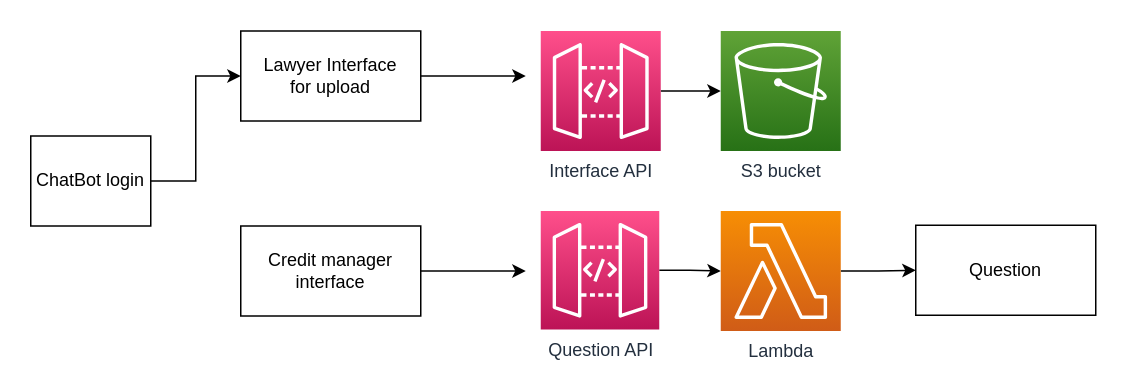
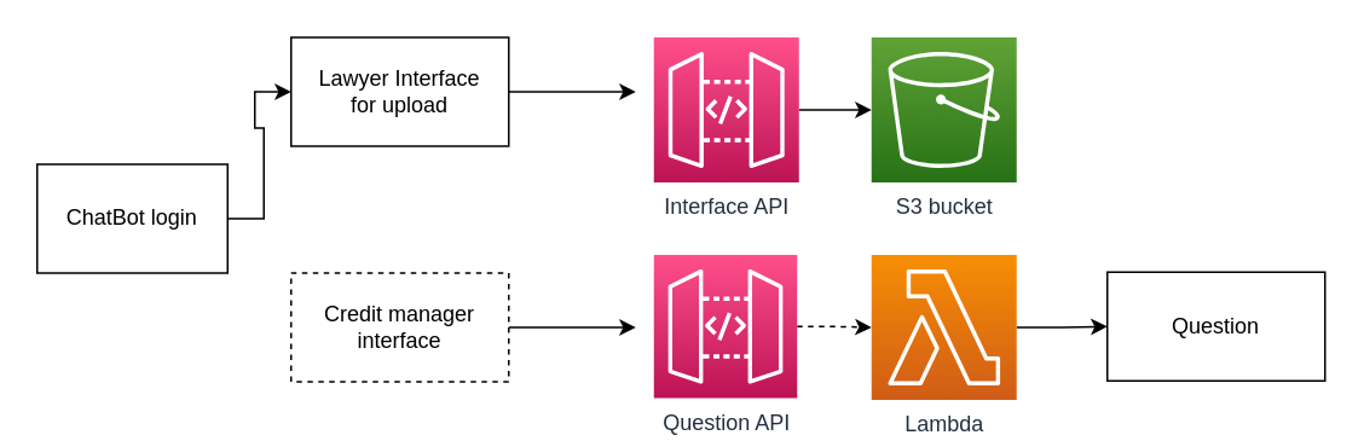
  <mxCell id="0" />
  <mxCell id="1" parent="0" />
  <mxCell id="2" style="edgeStyle=orthogonalEdgeStyle;rounded=0;orthogonalLoop=1;jettySize=auto;html=1;exitX=1;exitY=0.5;exitDx=0;exitDy=0;entryX=0;entryY=0.5;entryDx=0;entryDy=0;" edge="1" parent="1" source="3" target="5"><mxGeometry relative="1" as="geometry" /></mxCell>
- <mxCell id="3" value="ChatBot login" style="rounded=0;whiteSpace=wrap;html=1;strokeColor=#000000;" vertex="1" parent="1"><mxGeometry x="20" y="90" width="80" height="60" as="geometry" /></mxCell>
+ <mxCell id="3" value="ChatBot login" style="rounded=0;whiteSpace=wrap;html=1;strokeColor=#000000;" vertex="1" parent="1"><mxGeometry x="20" y="90" width="105" height="60" as="geometry" /></mxCell>
  <mxCell id="4" style="edgeStyle=orthogonalEdgeStyle;rounded=0;orthogonalLoop=1;jettySize=auto;html=1;exitX=1;exitY=0.5;exitDx=0;exitDy=0;" edge="1" parent="1" source="5"><mxGeometry relative="1" as="geometry"><mxPoint x="350" y="50" as="targetPoint" /></mxGeometry></mxCell>
  <mxCell id="5" value="Lawyer Interface&lt;br&gt;for upload" style="rounded=0;whiteSpace=wrap;html=1;" vertex="1" parent="1"><mxGeometry x="160" y="20" width="120" height="60" as="geometry" /></mxCell>
  <mxCell id="6" style="edgeStyle=orthogonalEdgeStyle;rounded=0;orthogonalLoop=1;jettySize=auto;html=1;exitX=1;exitY=0.5;exitDx=0;exitDy=0;" edge="1" parent="1" source="7"><mxGeometry relative="1" as="geometry"><mxPoint x="350" y="180" as="targetPoint" /></mxGeometry></mxCell>
- <mxCell id="7" value="Credit manager&lt;br&gt;interface" style="rounded=0;whiteSpace=wrap;html=1;" vertex="1" parent="1"><mxGeometry x="160" y="150" width="120" height="60" as="geometry" /></mxCell>
+ <mxCell id="7" value="Credit manager&lt;br&gt;interface" style="rounded=0;whiteSpace=wrap;html=1;dashed=1;" vertex="1" parent="1"><mxGeometry x="160" y="150" width="120" height="60" as="geometry" /></mxCell>
  <mxCell id="8" style="edgeStyle=orthogonalEdgeStyle;rounded=0;orthogonalLoop=1;jettySize=auto;html=1;exitX=1;exitY=0.5;exitDx=0;exitDy=0;exitPerimeter=0;entryX=0;entryY=0.5;entryDx=0;entryDy=0;entryPerimeter=0;" edge="1" parent="1" source="9" target="12"><mxGeometry relative="1" as="geometry" /></mxCell>
  <mxCell id="9" value="Interface API" style="sketch=0;points=[[0,0,0],[0.25,0,0],[0.5,0,0],[0.75,0,0],[1,0,0],[0,1,0],[0.25,1,0],[0.5,1,0],[0.75,1,0],[1,1,0],[0,0.25,0],[0,0.5,0],[0,0.75,0],[1,0.25,0],[1,0.5,0],[1,0.75,0]];outlineConnect=0;fontColor=#232F3E;gradientColor=#FF4F8B;gradientDirection=north;fillColor=#BC1356;strokeColor=#ffffff;dashed=0;verticalLabelPosition=bottom;verticalAlign=top;align=center;html=1;fontSize=12;fontStyle=0;aspect=fixed;shape=mxgraph.aws4.resourceIcon;resIcon=mxgraph.aws4.api_gateway;" vertex="1" parent="1"><mxGeometry x="360" y="20" width="80" height="80" as="geometry" /></mxCell>
- <mxCell id="10" style="edgeStyle=orthogonalEdgeStyle;rounded=0;orthogonalLoop=1;jettySize=auto;html=1;exitX=1;exitY=0.5;exitDx=0;exitDy=0;exitPerimeter=0;entryX=0;entryY=0.5;entryDx=0;entryDy=0;entryPerimeter=0;" edge="1" parent="1" source="11" target="14"><mxGeometry relative="1" as="geometry" /></mxCell>
+ <mxCell id="10" style="edgeStyle=orthogonalEdgeStyle;rounded=0;orthogonalLoop=1;jettySize=auto;html=1;exitX=1;exitY=0.5;exitDx=0;exitDy=0;exitPerimeter=0;entryX=0;entryY=0.5;entryDx=0;entryDy=0;entryPerimeter=0;dashed=1;" edge="1" parent="1" source="11" target="14"><mxGeometry relative="1" as="geometry" /></mxCell>
  <mxCell id="11" value="Question API" style="sketch=0;points=[[0,0,0],[0.25,0,0],[0.5,0,0],[0.75,0,0],[1,0,0],[0,1,0],[0.25,1,0],[0.5,1,0],[0.75,1,0],[1,1,0],[0,0.25,0],[0,0.5,0],[0,0.75,0],[1,0.25,0],[1,0.5,0],[1,0.75,0]];outlineConnect=0;fontColor=#232F3E;gradientColor=#FF4F8B;gradientDirection=north;fillColor=#BC1356;strokeColor=#ffffff;dashed=0;verticalLabelPosition=bottom;verticalAlign=top;align=center;html=1;fontSize=12;fontStyle=0;aspect=fixed;shape=mxgraph.aws4.resourceIcon;resIcon=mxgraph.aws4.api_gateway;" vertex="1" parent="1"><mxGeometry x="360" y="140" width="79" height="79" as="geometry" /></mxCell>
  <mxCell id="12" value="S3 bucket" style="sketch=0;points=[[0,0,0],[0.25,0,0],[0.5,0,0],[0.75,0,0],[1,0,0],[0,1,0],[0.25,1,0],[0.5,1,0],[0.75,1,0],[1,1,0],[0,0.25,0],[0,0.5,0],[0,0.75,0],[1,0.25,0],[1,0.5,0],[1,0.75,0]];outlineConnect=0;fontColor=#232F3E;gradientColor=#60A337;gradientDirection=north;fillColor=#277116;strokeColor=#ffffff;dashed=0;verticalLabelPosition=bottom;verticalAlign=top;align=center;html=1;fontSize=12;fontStyle=0;aspect=fixed;shape=mxgraph.aws4.resourceIcon;resIcon=mxgraph.aws4.s3;" vertex="1" parent="1"><mxGeometry x="480" y="20" width="80" height="80" as="geometry" /></mxCell>
  <mxCell id="13" style="edgeStyle=orthogonalEdgeStyle;rounded=0;orthogonalLoop=1;jettySize=auto;html=1;exitX=1;exitY=0.5;exitDx=0;exitDy=0;exitPerimeter=0;entryX=0;entryY=0.5;entryDx=0;entryDy=0;" edge="1" parent="1" source="14" target="15"><mxGeometry relative="1" as="geometry" /></mxCell>
  <mxCell id="14" value="Lambda" style="sketch=0;points=[[0,0,0],[0.25,0,0],[0.5,0,0],[0.75,0,0],[1,0,0],[0,1,0],[0.25,1,0],[0.5,1,0],[0.75,1,0],[1,1,0],[0,0.25,0],[0,0.5,0],[0,0.75,0],[1,0.25,0],[1,0.5,0],[1,0.75,0]];outlineConnect=0;fontColor=#232F3E;gradientColor=#F78E04;gradientDirection=north;fillColor=#D05C17;strokeColor=#ffffff;dashed=0;verticalLabelPosition=bottom;verticalAlign=top;align=center;html=1;fontSize=12;fontStyle=0;aspect=fixed;shape=mxgraph.aws4.resourceIcon;resIcon=mxgraph.aws4.lambda;" vertex="1" parent="1"><mxGeometry x="480" y="140" width="80" height="80" as="geometry" /></mxCell>
  <mxCell id="15" value="Question" style="rounded=0;whiteSpace=wrap;html=1;" vertex="1" parent="1"><mxGeometry x="610" y="149.5" width="120" height="60" as="geometry" /></mxCell>
